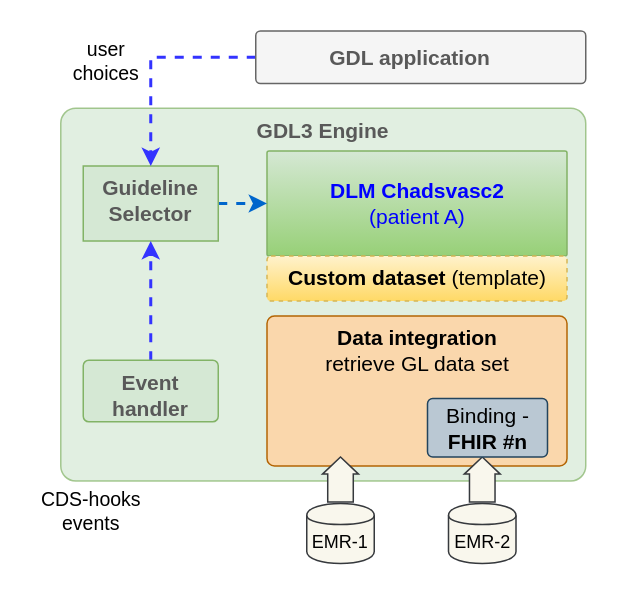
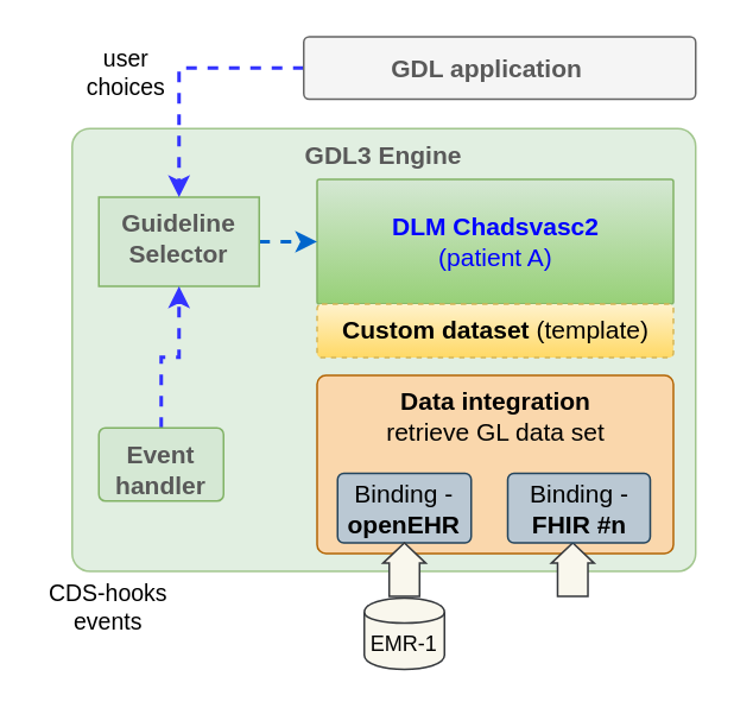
  <mxCell id="0" />
  <mxCell id="1" parent="0" />
  <mxCell id="2" value="&lt;span style=&quot;font-size: 14px&quot;&gt;GDL3 Engine&lt;br&gt;&lt;/span&gt;" style="rounded=1;whiteSpace=wrap;html=1;fillColor=#d5e8d4;fontSize=14;arcSize=4;verticalAlign=top;strokeWidth=1;strokeColor=#82b366;fontStyle=1;opacity=70;fontColor=#595959;" parent="1" vertex="1"><mxGeometry x="40" y="71.5" width="350" height="248.5" as="geometry" /></mxCell>
  <mxCell id="3" value="&lt;span style=&quot;font-size: 14px&quot;&gt;&lt;b&gt;DLM Chadsvasc2&lt;/b&gt; &lt;br&gt;(patient A)&lt;br&gt;&lt;/span&gt;" style="rounded=1;whiteSpace=wrap;html=1;strokeColor=#82b366;fillColor=#d5e8d4;fontSize=14;arcSize=2;gradientColor=#97d077;fontColor=#0000FF;fontStyle=0;verticalAlign=middle;" parent="1" vertex="1"><mxGeometry x="177.5" y="100" width="200" height="70" as="geometry" /></mxCell>
  <mxCell id="4" style="edgeStyle=orthogonalEdgeStyle;rounded=0;orthogonalLoop=1;jettySize=auto;html=1;exitX=1;exitY=0.5;exitDx=0;exitDy=0;entryX=0;entryY=0.5;entryDx=0;entryDy=0;dashed=1;strokeColor=#0066CC;strokeWidth=2;fontSize=12;fontColor=#666666;fontStyle=0" parent="1" source="5" target="3" edge="1"><mxGeometry relative="1" as="geometry"><mxPoint x="115" y="150" as="targetPoint" /></mxGeometry></mxCell>
  <mxCell id="5" value="&lt;span style=&quot;font-size: 14px&quot;&gt;&lt;span&gt;Guideline Selector&lt;/span&gt;&lt;br&gt;&lt;/span&gt;" style="whiteSpace=wrap;html=1;strokeColor=#82b366;fillColor=#d5e8d4;fontSize=14;arcSize=9;verticalAlign=top;fontStyle=1;fontColor=#595959;rounded=0;" parent="1" vertex="1"><mxGeometry x="55" y="110" width="90" height="50" as="geometry" /></mxCell>
  <mxCell id="6" style="edgeStyle=orthogonalEdgeStyle;rounded=0;orthogonalLoop=1;jettySize=auto;html=1;exitX=0;exitY=0.5;exitDx=0;exitDy=0;entryX=0.5;entryY=0;entryDx=0;entryDy=0;dashed=1;strokeColor=#3333FF;strokeWidth=2;fontSize=12;fontColor=#666666;fontStyle=0" parent="1" source="7" target="5" edge="1"><mxGeometry relative="1" as="geometry" /></mxCell>
  <mxCell id="7" value="&lt;span style=&quot;font-size: 14px&quot;&gt;GDL application&lt;br&gt;&lt;/span&gt;" style="rounded=1;whiteSpace=wrap;html=1;strokeColor=#666666;fillColor=#f5f5f5;fontSize=14;arcSize=9;verticalAlign=middle;fontStyle=1;align=center;spacingRight=14;fontColor=#595959;" parent="1" vertex="1"><mxGeometry x="170" y="20" width="220" height="35" as="geometry" /></mxCell>
  <mxCell id="8" style="edgeStyle=orthogonalEdgeStyle;rounded=0;orthogonalLoop=1;jettySize=auto;html=1;exitX=0.5;exitY=0;exitDx=0;exitDy=0;entryX=0.5;entryY=1;entryDx=0;entryDy=0;dashed=1;strokeColor=#3333FF;strokeWidth=2;fontSize=12;fontColor=#666666;fontStyle=0" parent="1" source="18" target="5" edge="1"><mxGeometry relative="1" as="geometry"><mxPoint x="130" y="30" as="sourcePoint" /><mxPoint x="45" y="74" as="targetPoint" /></mxGeometry></mxCell>
  <mxCell id="9" value="user &lt;br&gt;choices" style="text;html=1;align=center;verticalAlign=middle;resizable=0;points=[];autosize=1;fontSize=13;fontStyle=0" parent="1" vertex="1"><mxGeometry x="40" y="20" width="60" height="40" as="geometry" /></mxCell>
  <mxCell id="10" value="CDS-hooks &lt;br&gt;events" style="text;html=1;align=center;verticalAlign=middle;resizable=0;points=[];autosize=1;fontSize=13;fontStyle=0" parent="1" vertex="1"><mxGeometry x="20" y="320" width="80" height="40" as="geometry" /></mxCell>
  <mxCell id="11" value="&lt;span style=&quot;font-size: 14px&quot;&gt;&lt;span&gt;&lt;b&gt;Data integration&lt;/b&gt;&lt;br&gt;&lt;/span&gt;retrieve GL data set&lt;br&gt;&lt;/span&gt;" style="rounded=1;whiteSpace=wrap;html=1;strokeColor=#b46504;fillColor=#fad7ac;fontSize=14;arcSize=5;verticalAlign=top;fontStyle=0" parent="1" vertex="1"><mxGeometry x="177.5" y="210" width="200" height="100" as="geometry" /></mxCell>
+ <mxCell id="12" value="&lt;span style=&quot;font-size: 14px&quot;&gt;&lt;span&gt;Binding - &lt;br&gt;&lt;b&gt;openEHR&lt;/b&gt;&lt;/span&gt;&lt;br&gt;&lt;/span&gt;" style="rounded=1;whiteSpace=wrap;html=1;strokeColor=#23445d;fillColor=#bac8d3;fontSize=14;arcSize=9;fontStyle=0;" parent="1" vertex="1"><mxGeometry x="189" y="265" width="75" height="39" as="geometry" /></mxCell>
  <mxCell id="13" value="EMR-1" style="shape=cylinder;whiteSpace=wrap;html=1;boundedLbl=1;backgroundOutline=1;strokeColor=#36393d;strokeWidth=1;fillColor=#f9f7ed;fontStyle=0" parent="1" vertex="1"><mxGeometry x="204" y="335" width="45" height="40" as="geometry" /></mxCell>
- <mxCell id="14" value="EMR-2" style="shape=cylinder;whiteSpace=wrap;html=1;boundedLbl=1;backgroundOutline=1;strokeColor=#36393d;strokeWidth=1;fillColor=#f9f7ed;fontStyle=0" parent="1" vertex="1"><mxGeometry x="298.5" y="335" width="45" height="40" as="geometry" /></mxCell>
  <mxCell id="15" value="" style="html=1;shadow=0;align=center;verticalAlign=middle;shape=mxgraph.arrows2.arrow;dy=0.29;dx=11.4;direction=north;notch=0;fillColor=#f9f7ed;strokeColor=#36393d;fontStyle=0" parent="1" vertex="1"><mxGeometry x="214.5" y="304" width="24" height="30" as="geometry" /></mxCell>
  <mxCell id="16" value="" style="html=1;shadow=0;align=center;verticalAlign=middle;shape=mxgraph.arrows2.arrow;dy=0.29;dx=11.4;direction=north;notch=0;fillColor=#f9f7ed;strokeColor=#36393d;fontStyle=0" parent="1" vertex="1"><mxGeometry x="309" y="304" width="24" height="30" as="geometry" /></mxCell>
  <mxCell id="17" value="&lt;span style=&quot;font-size: 14px&quot;&gt;&lt;span&gt;Binding - &lt;br&gt;&lt;b&gt;FHIR #n&lt;/b&gt;&lt;/span&gt;&lt;br&gt;&lt;/span&gt;" style="rounded=1;whiteSpace=wrap;html=1;strokeColor=#23445d;fillColor=#bac8d3;fontSize=14;arcSize=9;fontStyle=0;" parent="1" vertex="1"><mxGeometry x="284.5" y="265" width="80" height="39" as="geometry" /></mxCell>
- <mxCell id="18" value="&lt;span style=&quot;font-size: 14px&quot;&gt;&lt;span&gt;Event handler&lt;/span&gt;&lt;br&gt;&lt;/span&gt;" style="rounded=1;whiteSpace=wrap;html=1;strokeColor=#82b366;fillColor=#d5e8d4;fontSize=14;arcSize=9;verticalAlign=top;fontStyle=1;fontColor=#595959;" parent="1" vertex="1"><mxGeometry x="55" y="239.5" width="90" height="41" as="geometry" /></mxCell>
+ <mxCell id="18" value="&lt;span style=&quot;font-size: 14px&quot;&gt;&lt;span&gt;Event handler&lt;/span&gt;&lt;br&gt;&lt;/span&gt;" style="rounded=1;whiteSpace=wrap;html=1;strokeColor=#82b366;fillColor=#d5e8d4;fontSize=14;arcSize=9;verticalAlign=top;fontStyle=1;fontColor=#595959;" parent="1" vertex="1"><mxGeometry x="55" y="239.5" width="70" height="41" as="geometry" /></mxCell>
  <mxCell id="19" value="&lt;span style=&quot;font-size: 14px&quot;&gt;&lt;b&gt;Custom dataset&lt;/b&gt; (template)&lt;br&gt;&lt;/span&gt;" style="rounded=1;whiteSpace=wrap;html=1;strokeColor=#d6b656;fillColor=#fff2cc;fontSize=14;arcSize=9;fontStyle=0;gradientColor=#ffd966;dashed=1;" parent="1" vertex="1"><mxGeometry x="177.5" y="170" width="200" height="30" as="geometry" /></mxCell>
